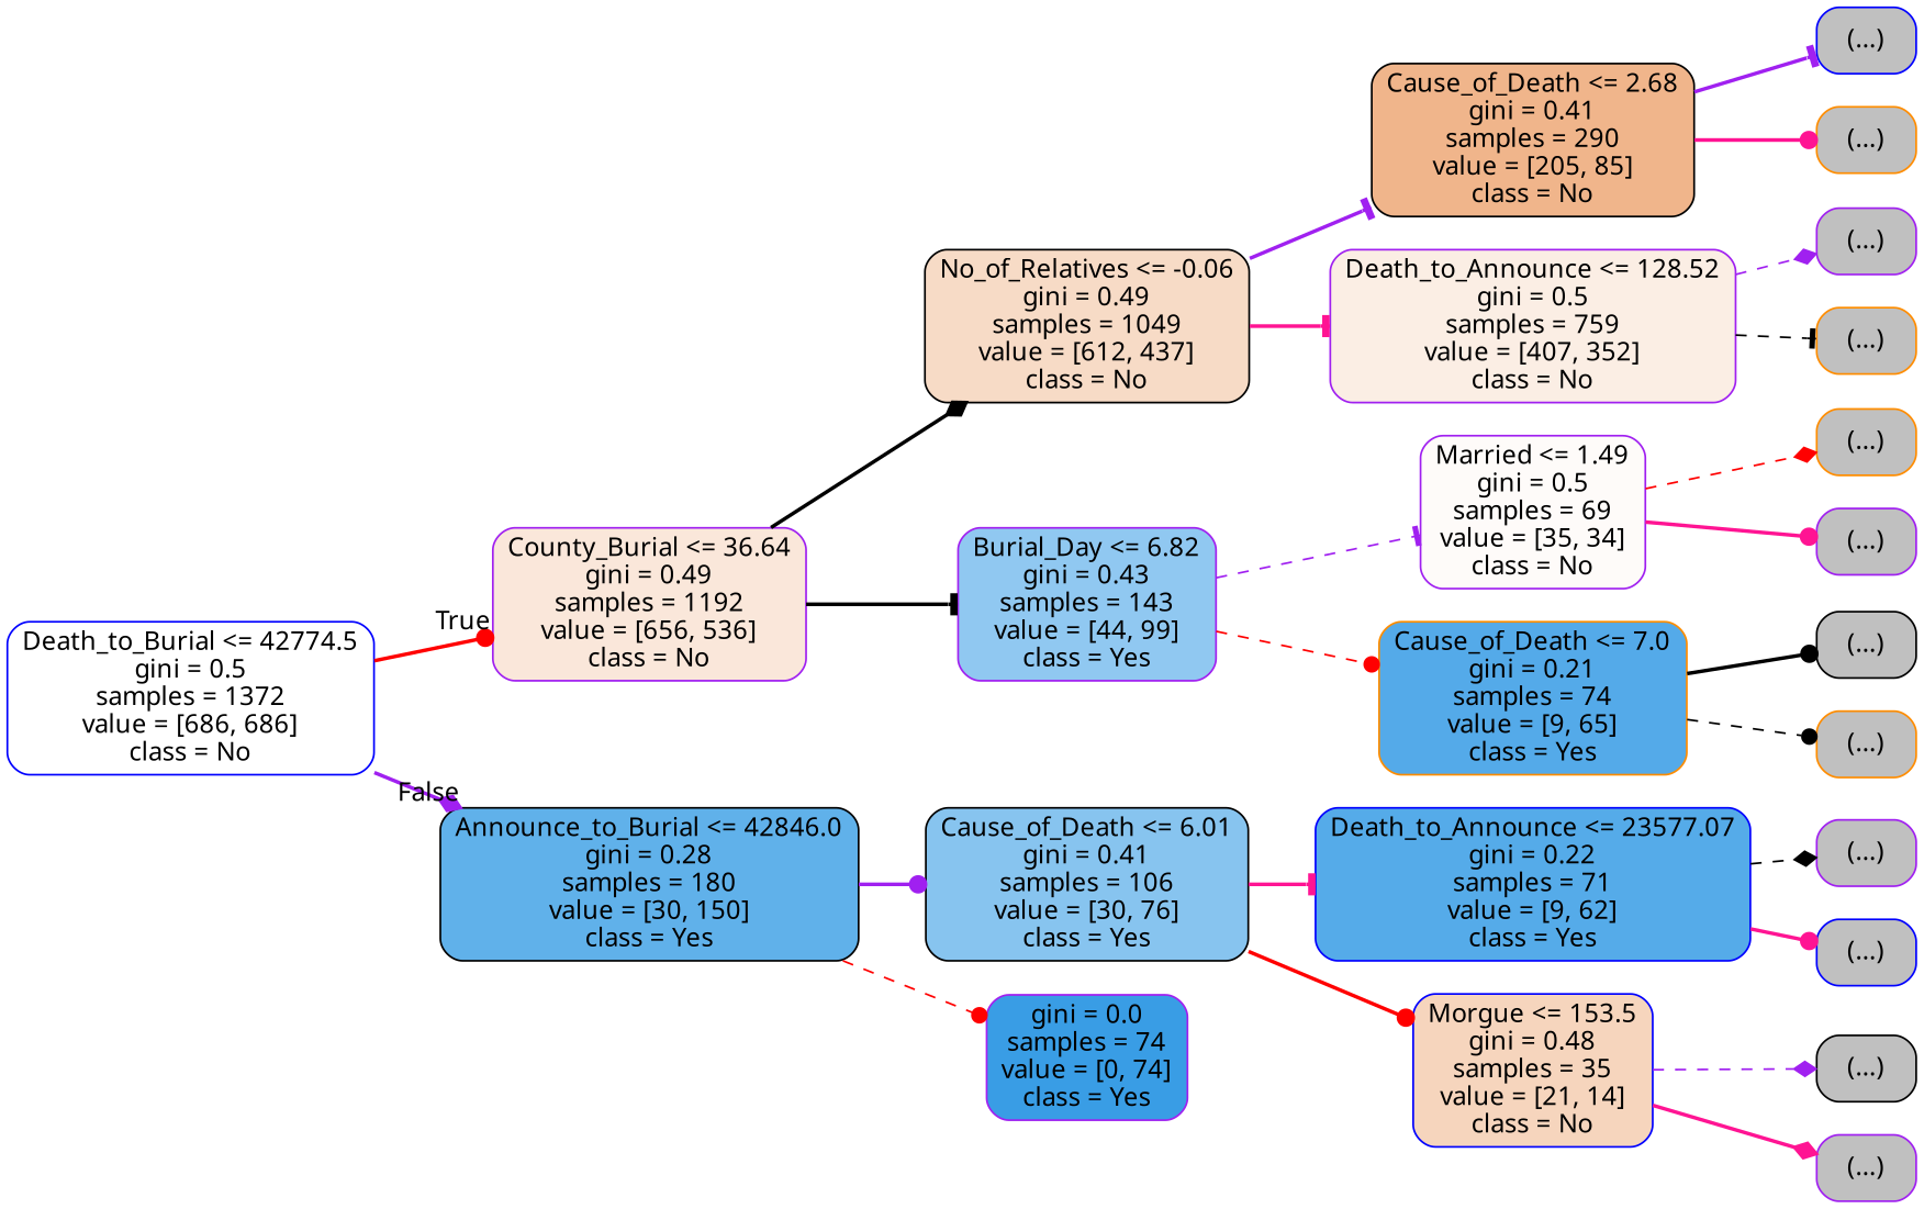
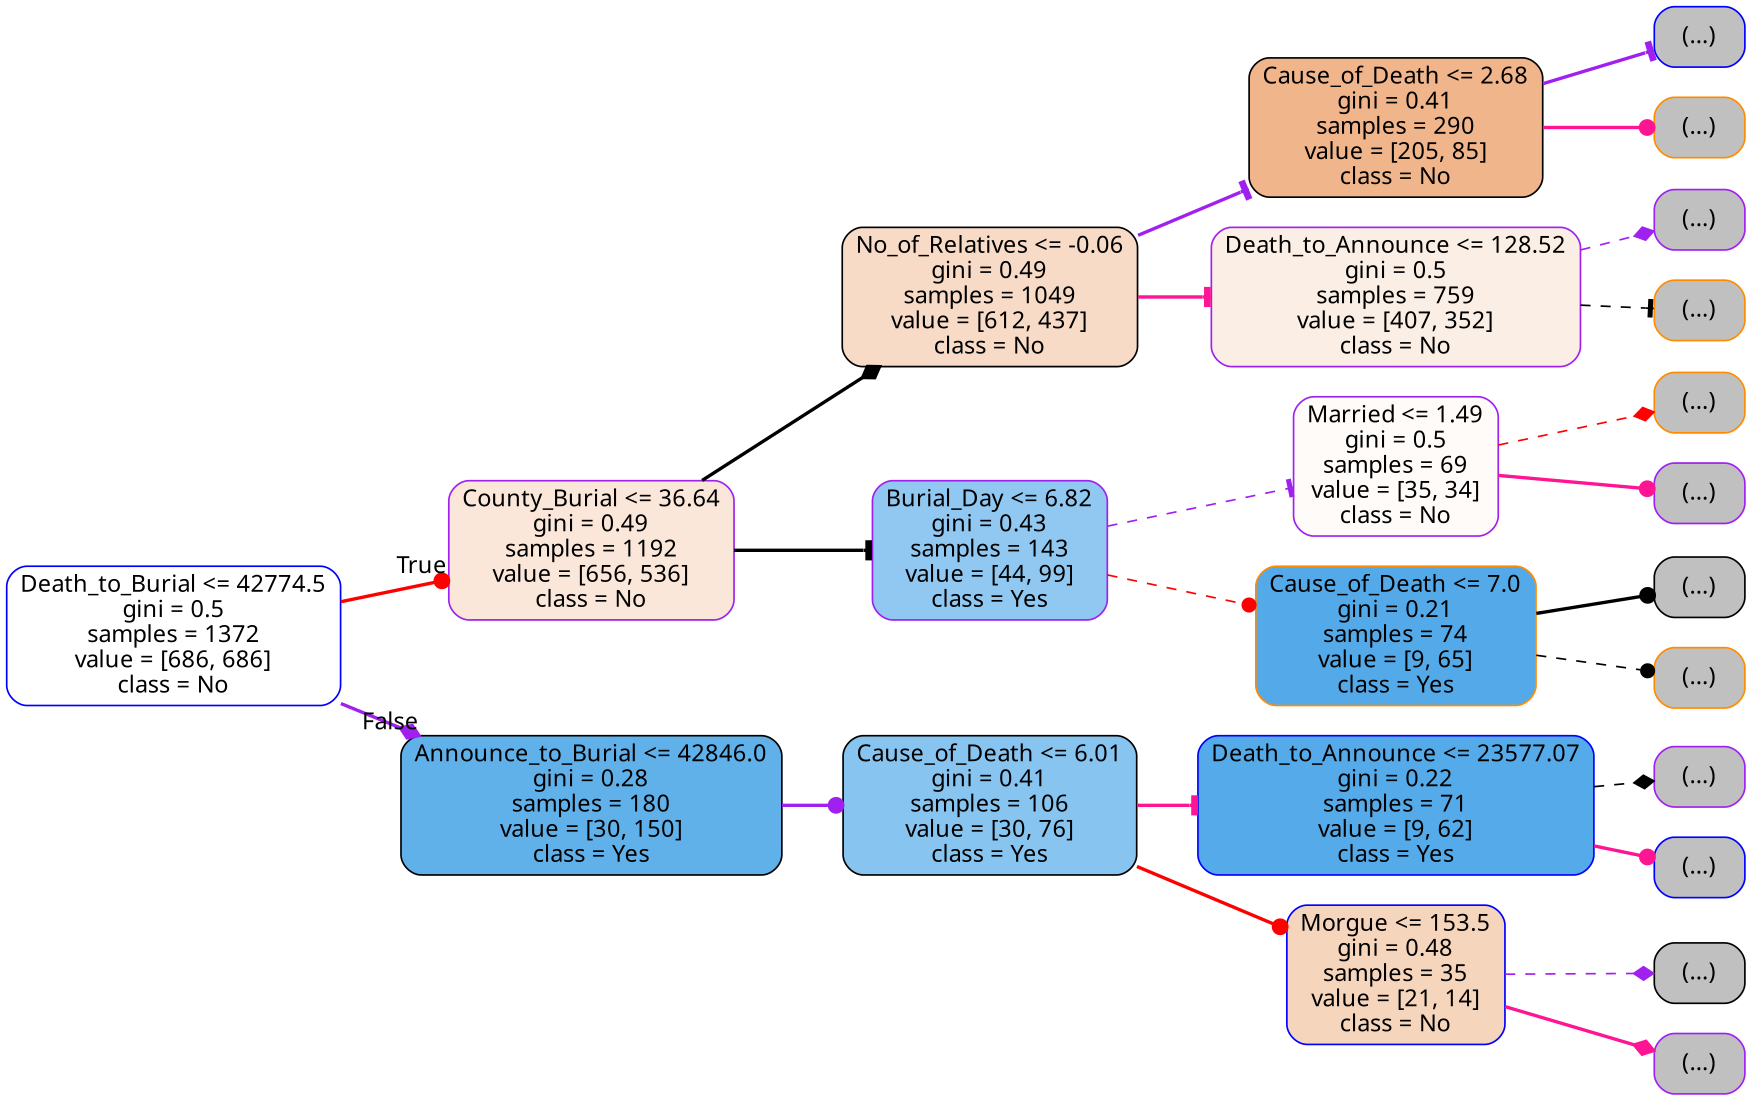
  digraph {
    rankdir=LR
    fontname="Noto Sans"
    node [color=purple fillcolor="#C0C0C0" fontname="Noto Sans" shape=box style="filled, rounded"]
    edge [fontname="Noto Sans" color=purple style=bold arrowhead=dot]
    n1 [color=blue fillcolor="#e5813900" label="Death_to_Burial <= 42774.5\ngini = 0.5\nsamples = 1372\nvalue = [686, 686]\nclass = No"]
    n2 [fillcolor="#e581392f" label="County_Burial <= 36.64\ngini = 0.49\nsamples = 1192\nvalue = [656, 536]\nclass = No"]
    n3 [color=black fillcolor="#399de5cc" label="Announce_to_Burial <= 42846.0\ngini = 0.28\nsamples = 180\nvalue = [30, 150]\nclass = Yes"]
    n4 [color=black fillcolor="#e5813949" label="No_of_Relatives <= -0.06\ngini = 0.49\nsamples = 1049\nvalue = [612, 437]\nclass = No"]
    n5 [fillcolor="#399de58e" label="Burial_Day <= 6.82\ngini = 0.43\nsamples = 143\nvalue = [44, 99]\nclass = Yes"]
    n6 [color=black fillcolor="#e5813995" label="Cause_of_Death <= 2.68\ngini = 0.41\nsamples = 290\nvalue = [205, 85]\nclass = No"]
    n7 [fillcolor="#e5813922" label="Death_to_Announce <= 128.52\ngini = 0.5\nsamples = 759\nvalue = [407, 352]\nclass = No"]
    n8 [color=blue label="(...)"]
    n9 [color=darkorange label="(...)"]
    n10 [label="(...)"]
    n11 [color=darkorange label="(...)"]
    n12 [fillcolor="#e5813907" label="Married <= 1.49\ngini = 0.5\nsamples = 69\nvalue = [35, 34]\nclass = No"]
    n13 [color=darkorange fillcolor="#399de5dc" label="Cause_of_Death <= 7.0\ngini = 0.21\nsamples = 74\nvalue = [9, 65]\nclass = Yes"]
    n14 [color=darkorange label="(...)"]
    n15 [label="(...)"]
    n16 [color=black label="(...)"]
    n17 [color=darkorange label="(...)"]
    n18 [color=black fillcolor="#399de59a" label="Cause_of_Death <= 6.01\ngini = 0.41\nsamples = 106\nvalue = [30, 76]\nclass = Yes"]
-   n19 [fillcolor="#399de5ff" label="gini = 0.0\nsamples = 74\nvalue = [0, 74]\nclass = Yes"]
    n20 [color=blue fillcolor="#399de5da" label="Death_to_Announce <= 23577.07\ngini = 0.22\nsamples = 71\nvalue = [9, 62]\nclass = Yes"]
    n21 [color=blue fillcolor="#e5813955" label="Morgue <= 153.5\ngini = 0.48\nsamples = 35\nvalue = [21, 14]\nclass = No"]
    n22 [label="(...)"]
    n23 [color=blue label="(...)"]
    n24 [color=black label="(...)"]
    n25 [label="(...)"]
    n1 -> n2 [headlabel=True labelangle=45 labeldistance=2.5 color=red]
    n1 -> n3 [headlabel=False labelangle=-45 labeldistance=2.5 arrowhead=diamond]
    n2 -> n4 [color=black arrowhead=diamond]
    n2 -> n5 [color=black arrowhead=tee]
    n3 -> n18
-   n3 -> n19 [color=red style=dashed]
    n4 -> n6 [arrowhead=tee]
    n4 -> n7 [color=deeppink arrowhead=tee]
    n5 -> n12 [style=dashed arrowhead=tee]
    n5 -> n13 [color=red style=dashed]
    n6 -> n8 [arrowhead=tee]
    n6 -> n9 [color=deeppink]
    n7 -> n10 [style=dashed arrowhead=diamond]
    n7 -> n11 [color=black style=dashed arrowhead=tee]
    n12 -> n14 [color=red style=dashed arrowhead=diamond]
    n12 -> n15 [color=deeppink]
    n13 -> n16 [color=black]
    n13 -> n17 [color=black style=dashed]
    n18 -> n20 [color=deeppink arrowhead=tee]
    n18 -> n21 [color=red]
    n20 -> n22 [color=black style=dashed arrowhead=diamond]
    n20 -> n23 [color=deeppink]
    n21 -> n24 [style=dashed arrowhead=diamond]
    n21 -> n25 [color=deeppink arrowhead=diamond]
  }
